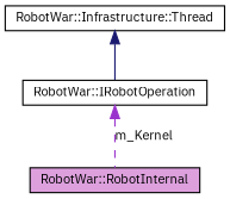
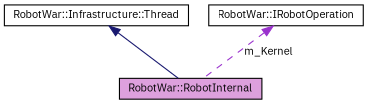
  digraph {
    fontname="IBM Plex Sans"
    node [color=black fillcolor=white fontname="IBM Plex Sans" fontsize=10 shape=record style=filled]
    edge [dir=back fontname="IBM Plex Sans" fontsize=10 labelfontname=FreeSans labelfontsize=10]
    n1 [fillcolor=plum fontcolor=black height=0.2 label="RobotWar::RobotInternal" width=0.4]
    n2 [height=0.2 label="RobotWar::Infrastructure::Thread" width=0.4]
    n3 [height=0.2 label="RobotWar::IRobotOperation" width=0.4]
-   n2 -> n3 [color=midnightblue style=solid]
+   n2 -> n1 [color=midnightblue style=solid]
    n3 -> n1 [color=darkorchid3 label=m_Kernel style=dashed]
  }
